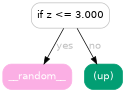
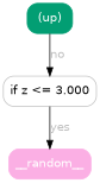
  digraph {
    node [fontname=helvetica shape=box style="filled, rounded" fontcolor=white]
    edge [fontcolor=gray fontname=helvetica]
    n1 [color=gray fillcolor=white height=0.5 label="if z <= 3.000" width=1.5417 fontcolor=""]
    n2 [color="#fbafe4" fillcolor="#fbafe4" height=0.5 label=__random__ width=1.3611]
    n3 [color="#029e73" fillcolor="#029e73" height=0.5 label="(up)" width=0.75]
    n1 -> n2 [label=yes]
-   n1 -> n3 [label=no]
+   n3 -> n1 [label=no]
  }
